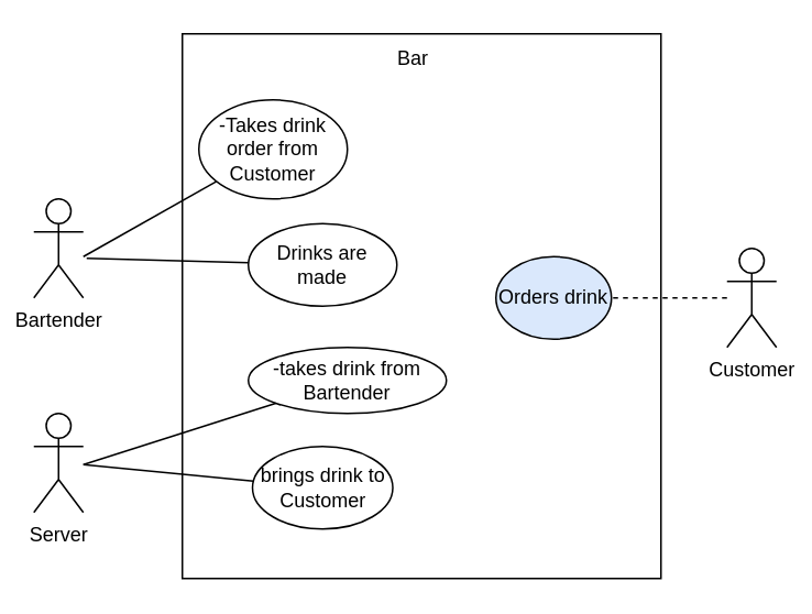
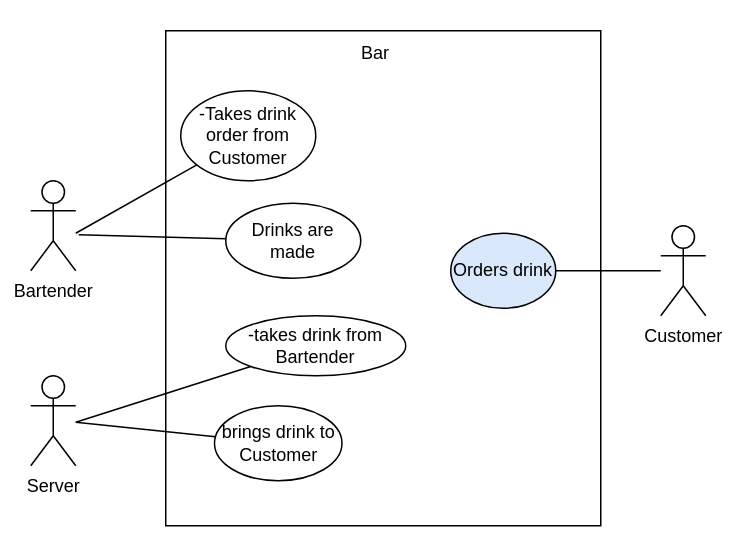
  <mxCell id="0" />
  <mxCell id="1" parent="0" />
  <mxCell id="2" value="" style="rounded=0;whiteSpace=wrap;html=1;" vertex="1" parent="1"><mxGeometry x="110" y="20" width="290" height="330" as="geometry" /></mxCell>
  <mxCell id="3" value="Bartender" style="shape=umlActor;verticalLabelPosition=bottom;verticalAlign=top;html=1;outlineConnect=0;" vertex="1" parent="1"><mxGeometry x="20" y="120" width="30" height="60" as="geometry" /></mxCell>
  <mxCell id="4" value="-Takes drink order from Customer" style="ellipse;whiteSpace=wrap;html=1;" vertex="1" parent="1"><mxGeometry x="120" y="60" width="90" height="60" as="geometry" /></mxCell>
  <mxCell id="5" value="Customer" style="shape=umlActor;verticalLabelPosition=bottom;verticalAlign=top;html=1;outlineConnect=0;" vertex="1" parent="1"><mxGeometry x="440" y="150" width="30" height="60" as="geometry" /></mxCell>
  <mxCell id="6" value="Server" style="shape=umlActor;verticalLabelPosition=bottom;verticalAlign=top;html=1;outlineConnect=0;" vertex="1" parent="1"><mxGeometry x="20" y="250" width="30" height="60" as="geometry" /></mxCell>
  <mxCell id="7" value="Orders drink" style="ellipse;whiteSpace=wrap;html=1;fillColor=#dae8fc;" vertex="1" parent="1"><mxGeometry x="300" y="155" width="70" height="50" as="geometry" /></mxCell>
- <mxCell id="8" value="brings drink to Customer" style="ellipse;whiteSpace=wrap;html=1;" vertex="1" parent="1"><mxGeometry x="152.5" y="270" width="85" height="50" as="geometry" /></mxCell>
+ <mxCell id="8" value="brings drink to Customer" style="ellipse;whiteSpace=wrap;html=1;" vertex="1" parent="1"><mxGeometry x="142.5" y="270" width="85" height="50" as="geometry" /></mxCell>
  <mxCell id="9" value="Drinks are made" style="ellipse;whiteSpace=wrap;html=1;" vertex="1" parent="1"><mxGeometry x="150" y="135" width="90" height="50" as="geometry" /></mxCell>
  <mxCell id="10" value="-takes drink from Bartender" style="ellipse;whiteSpace=wrap;html=1;" vertex="1" parent="1"><mxGeometry x="150" y="210" width="120" height="40" as="geometry" /></mxCell>
  <mxCell id="11" value="" style="endArrow=none;html=1;rounded=0;" edge="1" parent="1" target="4"><mxGeometry width="50" height="50" relative="1" as="geometry"><mxPoint x="50" y="155" as="sourcePoint" /><mxPoint x="100" y="105" as="targetPoint" /></mxGeometry></mxCell>
  <mxCell id="12" value="" style="endArrow=none;html=1;rounded=0;" edge="1" parent="1" target="9"><mxGeometry width="50" height="50" relative="1" as="geometry"><mxPoint x="52" y="156" as="sourcePoint" /><mxPoint x="162" y="95" as="targetPoint" /></mxGeometry></mxCell>
  <mxCell id="13" value="" style="endArrow=none;html=1;rounded=0;" edge="1" parent="1" target="10"><mxGeometry width="50" height="50" relative="1" as="geometry"><mxPoint x="50" y="281" as="sourcePoint" /><mxPoint x="160" y="220" as="targetPoint" /></mxGeometry></mxCell>
  <mxCell id="14" value="" style="endArrow=none;html=1;rounded=0;" edge="1" parent="1" target="8"><mxGeometry width="50" height="50" relative="1" as="geometry"><mxPoint x="50" y="281" as="sourcePoint" /><mxPoint x="160" y="220" as="targetPoint" /></mxGeometry></mxCell>
- <mxCell id="15" value="" style="endArrow=none;html=1;rounded=0;dashed=1;" edge="1" parent="1" source="5" target="7"><mxGeometry width="50" height="50" relative="1" as="geometry"><mxPoint x="90" y="170" as="sourcePoint" /><mxPoint x="200" y="109" as="targetPoint" /></mxGeometry></mxCell>
+ <mxCell id="15" value="" style="endArrow=none;html=1;rounded=0;" edge="1" parent="1" source="5" target="7"><mxGeometry width="50" height="50" relative="1" as="geometry"><mxPoint x="90" y="170" as="sourcePoint" /><mxPoint x="200" y="109" as="targetPoint" /></mxGeometry></mxCell>
  <mxCell id="16" value="Bar" style="text;html=1;align=center;verticalAlign=middle;whiteSpace=wrap;rounded=0;" vertex="1" parent="1"><mxGeometry x="220" y="20" width="60" height="30" as="geometry" /></mxCell>
